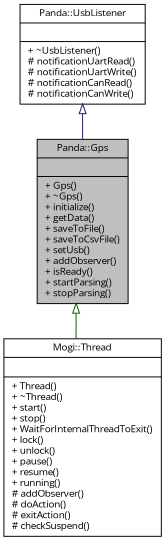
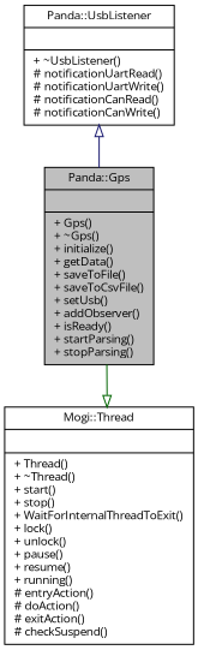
  digraph {
    fontname="Open Sans"
    node [color=black fillcolor=white fontname="Open Sans" fontsize=10 shape=record style=filled]
    edge [arrowtail=onormal dir=back fontname="Open Sans" fontsize=10 labelfontname=Helvetica labelfontsize=10 style=solid]
    n1 [fillcolor=grey75 fontcolor=black height=0.2 label="{Panda::Gps\n||+ Gps()\l+ ~Gps()\l+ initialize()\l+ getData()\l+ saveToFile()\l+ saveToCsvFile()\l+ setUsb()\l+ addObserver()\l+ isReady()\l+ startParsing()\l+ stopParsing()\l}" width=0.4]
-   n2 [height=0.2 label="{Mogi::Thread\n||+ Thread()\l+ ~Thread()\l+ start()\l+ stop()\l+ WaitForInternalThreadToExit()\l+ lock()\l+ unlock()\l+ pause()\l+ resume()\l+ running()\l# addObserver()\l# doAction()\l# exitAction()\l# checkSuspend()\l}" width=0.4]
+   n2 [height=0.2 label="{Mogi::Thread\n||+ Thread()\l+ ~Thread()\l+ start()\l+ stop()\l+ WaitForInternalThreadToExit()\l+ lock()\l+ unlock()\l+ pause()\l+ resume()\l+ running()\l# entryAction()\l# doAction()\l# exitAction()\l# checkSuspend()\l}" width=0.4]
    n3 [height=0.2 label="{Panda::UsbListener\n||+ ~UsbListener()\l# notificationUartRead()\l# notificationUartWrite()\l# notificationCanRead()\l# notificationCanWrite()\l}" width=0.4]
-   n1 -> n2 [color=darkgreen]
+   n2 -> n1 [color=darkgreen]
    n3 -> n1 [color=midnightblue]
  }
